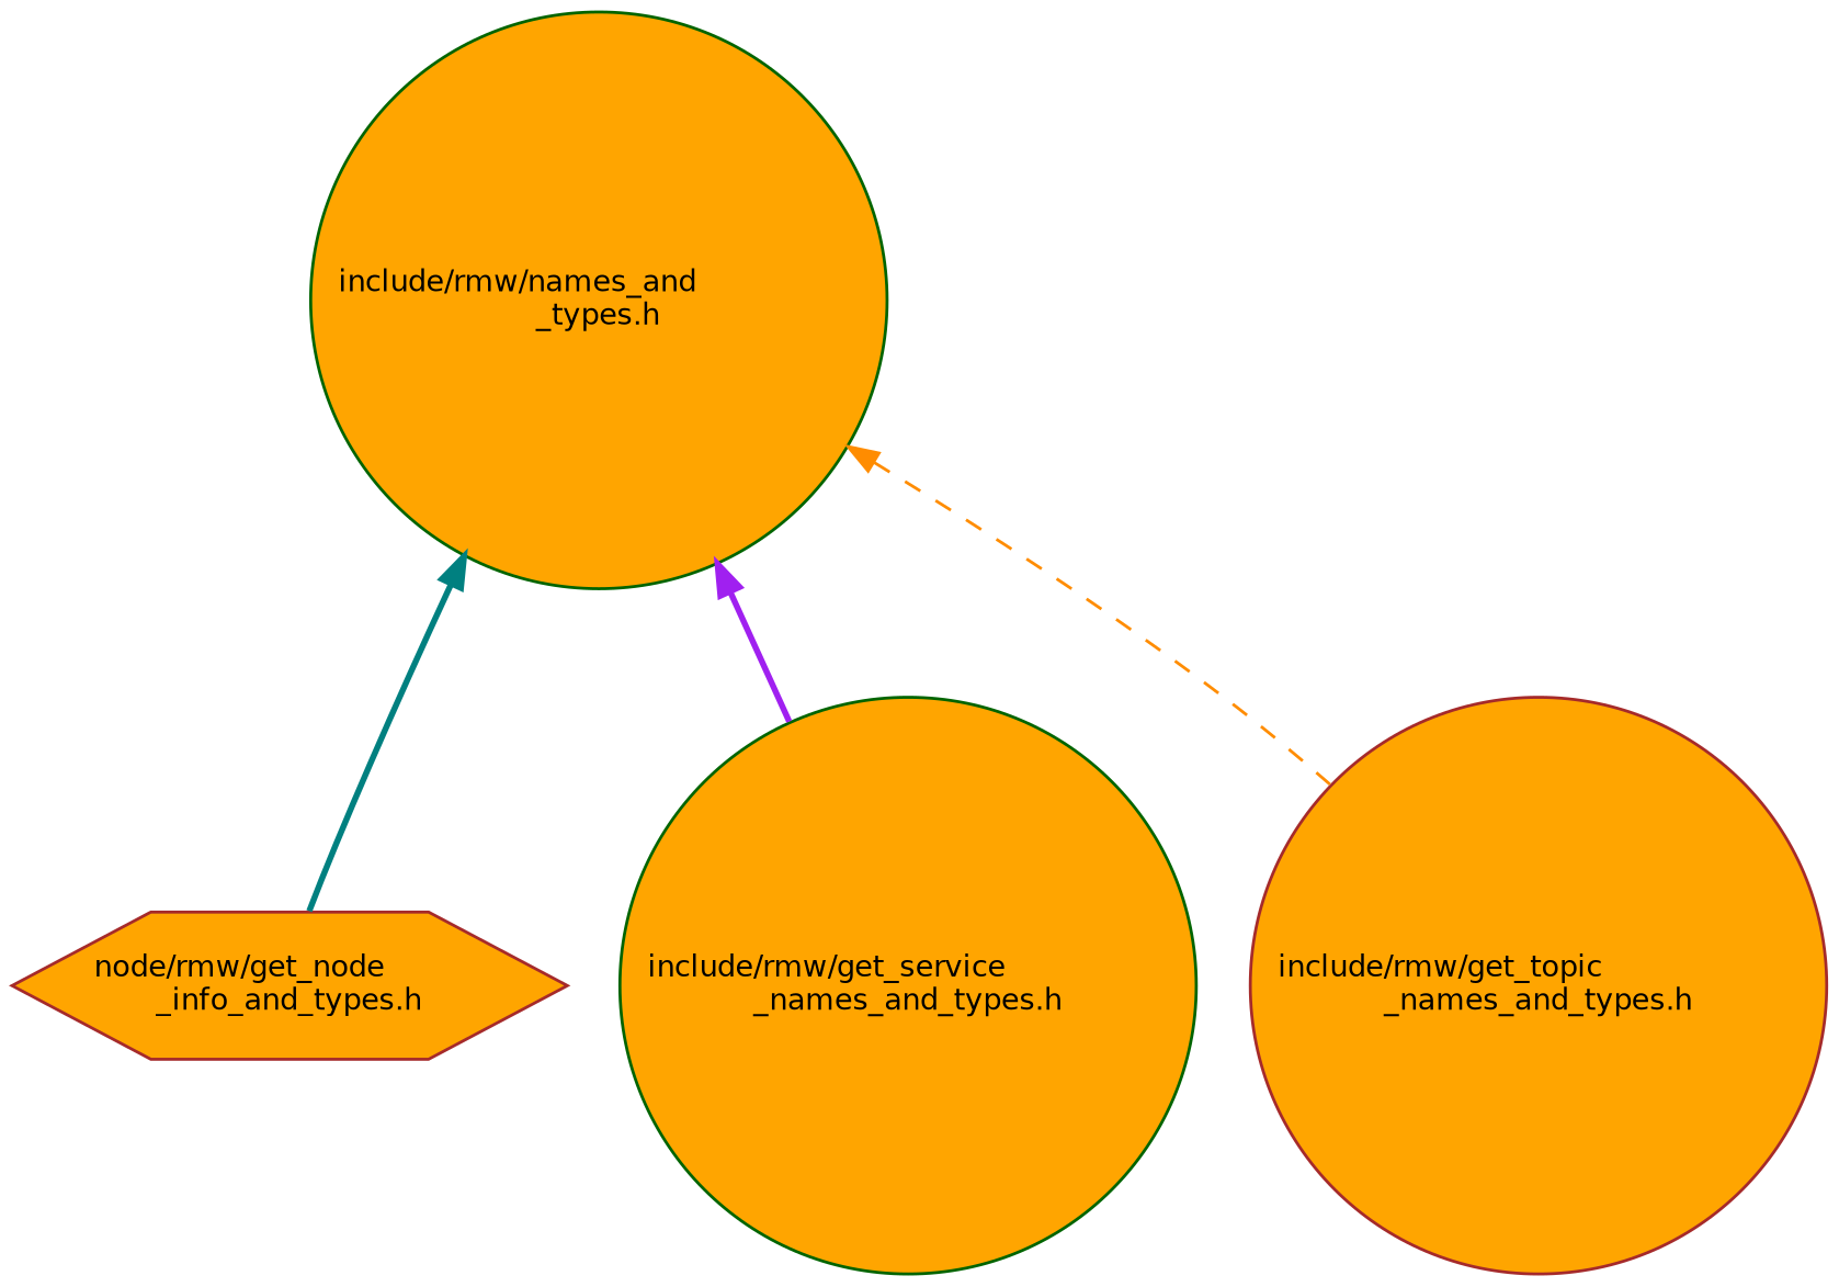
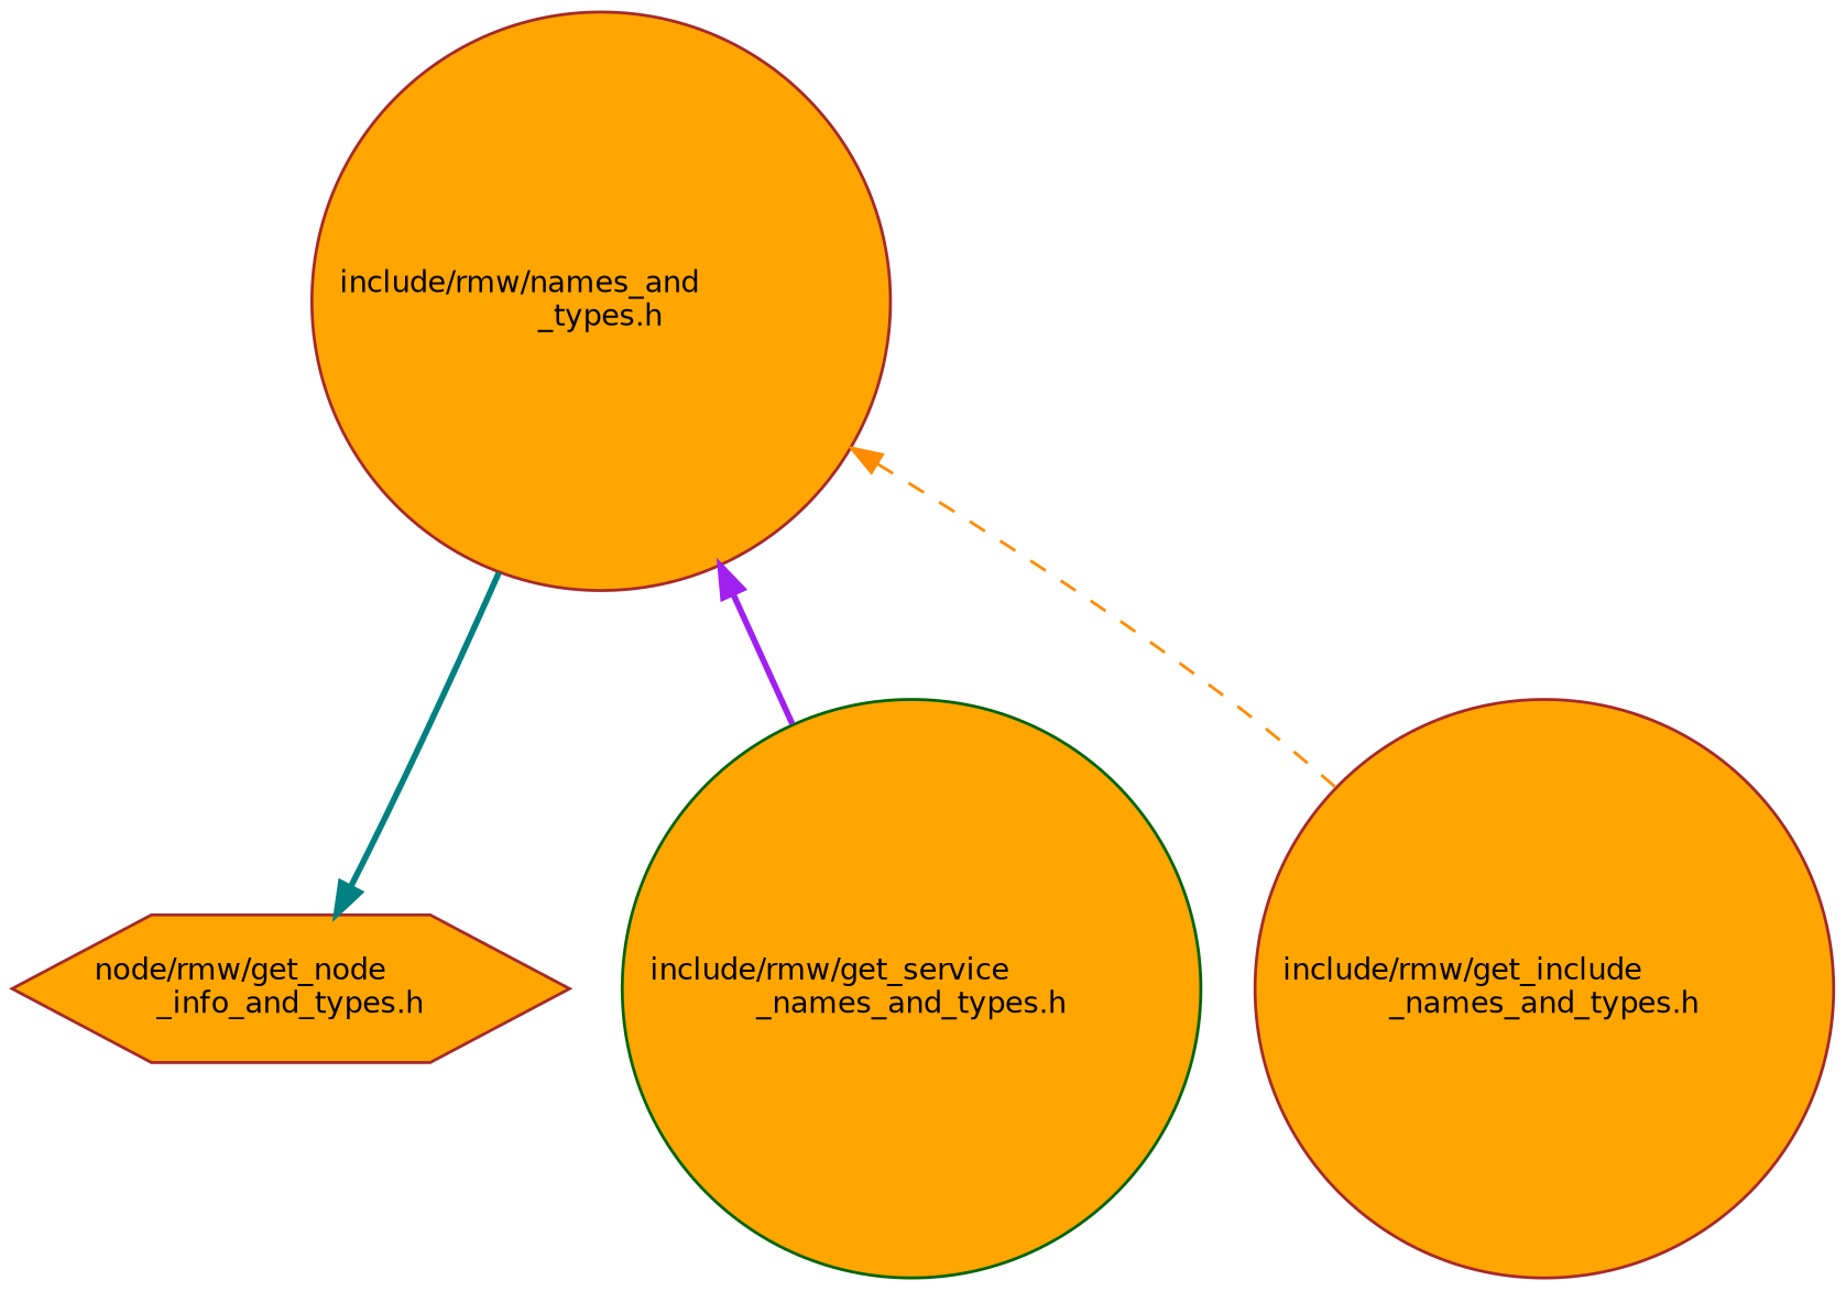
  digraph {
    node [color=darkgreen fillcolor=orange fontname=Helvetica fontsize=10 shape=circle style=filled]
    edge [dir=back fontname=Helvetica fontsize=10 labelfontname=Helvetica labelfontsize=10 style=bold]
-   n1 [fontcolor=black height=0.2 label="include/rmw/names_and\l_types.h" width=0.4]
+   n1 [color=brown fontcolor=black height=0.2 label="include/rmw/names_and\l_types.h" width=0.4]
    n2 [color=brown height=0.2 label="node/rmw/get_node\l_info_and_types.h" shape=hexagon width=0.4]
    n3 [height=0.2 label="include/rmw/get_service\l_names_and_types.h" width=0.4]
-   n4 [color=brown height=0.2 label="include/rmw/get_topic\l_names_and_types.h" width=0.4]
-   n1 -> n2 [color=teal]
+   n4 [color=brown height=0.2 label="include/rmw/get_include\l_names_and_types.h" width=0.4]
+   n2 -> n1 [color=teal]
    n1 -> n3 [color=purple]
    n1 -> n4 [color=darkorange style=dashed]
  }
